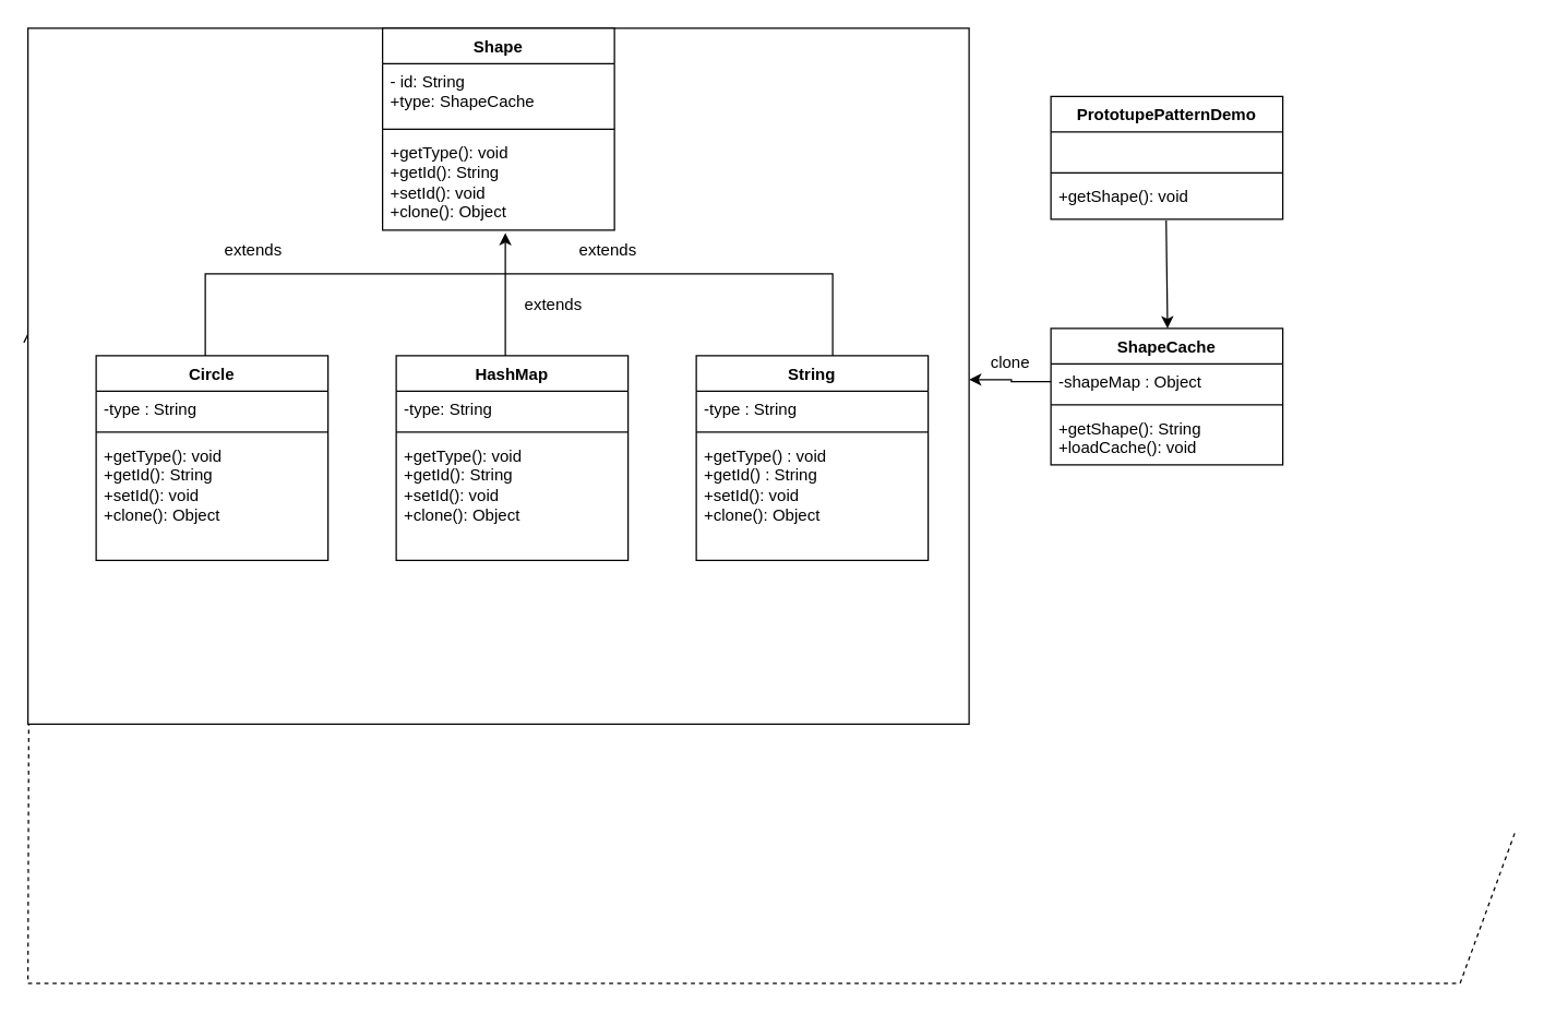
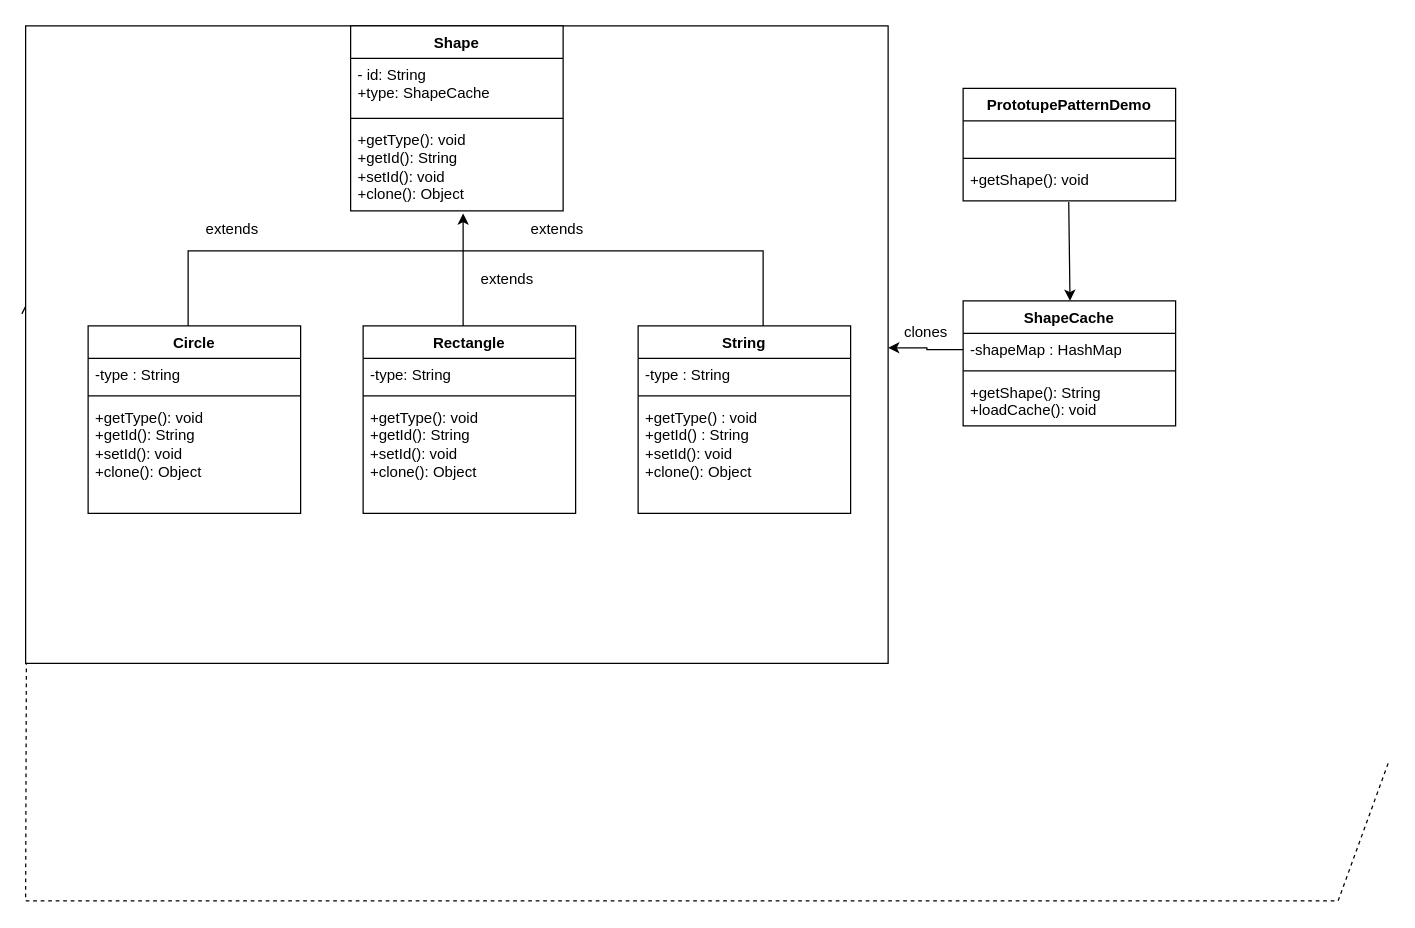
  <mxCell id="0" />
  <mxCell id="1" parent="0" />
  <mxCell id="2" value="&lt;br&gt;" style="html=1;verticalAlign=bottom;endArrow=open;dashed=1;endSize=8;curved=0;rounded=0;exitX=0.5;exitY=1;exitDx=0;exitDy=0;entryX=0.322;entryY=1.004;entryDx=0;entryDy=0;entryPerimeter=0;" edge="1" parent="1"><mxGeometry relative="1" as="geometry"><mxPoint x="1110" y="610" as="sourcePoint" /><mxPoint x="21.52" y="240.32" as="targetPoint" /><Array as="points"><mxPoint x="1070" y="720" /><mxPoint x="20" y="720" /></Array></mxGeometry></mxCell>
  <mxCell id="3" value="" style="rounded=0;whiteSpace=wrap;html=1;movable=0;resizable=0;rotatable=0;deletable=0;editable=0;locked=1;connectable=0;" vertex="1" parent="1"><mxGeometry x="20" y="20" width="690" height="510" as="geometry" /></mxCell>
  <mxCell id="4" value="Shape" style="swimlane;align=center;verticalAlign=top;childLayout=stackLayout;horizontal=1;startSize=26;horizontalStack=0;resizeParent=1;resizeParentMax=0;resizeLast=0;collapsible=1;marginBottom=0;whiteSpace=wrap;html=1;" vertex="1" parent="1"><mxGeometry x="280" y="20" width="170" height="148" as="geometry"><mxRectangle x="130" y="130" width="100" height="30" as="alternateBounds" /></mxGeometry></mxCell>
  <mxCell id="5" value="- id: String&lt;br&gt;+type: ShapeCache" style="text;strokeColor=none;fillColor=none;align=left;verticalAlign=top;spacingLeft=4;spacingRight=4;overflow=hidden;rotatable=0;points=[[0,0.5],[1,0.5]];portConstraint=eastwest;whiteSpace=wrap;html=1;" vertex="1" parent="4"><mxGeometry y="26" width="170" height="44" as="geometry" /></mxCell>
  <mxCell id="6" value="" style="line;strokeWidth=1;fillColor=none;align=left;verticalAlign=middle;spacingTop=-1;spacingLeft=3;spacingRight=3;rotatable=0;labelPosition=right;points=[];portConstraint=eastwest;strokeColor=inherit;" vertex="1" parent="4"><mxGeometry y="70" width="170" height="8" as="geometry" /></mxCell>
  <mxCell id="7" value="+getType(): void&lt;br&gt;+getId(): String&lt;br&gt;+setId(): void&lt;br&gt;+clone(): Object" style="text;strokeColor=none;fillColor=none;align=left;verticalAlign=top;spacingLeft=4;spacingRight=4;overflow=hidden;rotatable=0;points=[[0,0.5],[1,0.5]];portConstraint=eastwest;whiteSpace=wrap;html=1;" vertex="1" parent="4"><mxGeometry y="78" width="170" height="70" as="geometry" /></mxCell>
  <mxCell id="8" value="Circle" style="swimlane;align=center;verticalAlign=top;childLayout=stackLayout;horizontal=1;startSize=26;horizontalStack=0;resizeParent=1;resizeParentMax=0;resizeLast=0;collapsible=1;marginBottom=0;whiteSpace=wrap;html=1;" vertex="1" parent="1"><mxGeometry x="70" y="260" width="170" height="150" as="geometry"><mxRectangle x="130" y="130" width="100" height="30" as="alternateBounds" /></mxGeometry></mxCell>
  <mxCell id="9" value="-type : String" style="text;strokeColor=none;fillColor=none;align=left;verticalAlign=top;spacingLeft=4;spacingRight=4;overflow=hidden;rotatable=0;points=[[0,0.5],[1,0.5]];portConstraint=eastwest;whiteSpace=wrap;html=1;" vertex="1" parent="8"><mxGeometry y="26" width="170" height="26" as="geometry" /></mxCell>
  <mxCell id="10" value="" style="line;strokeWidth=1;fillColor=none;align=left;verticalAlign=middle;spacingTop=-1;spacingLeft=3;spacingRight=3;rotatable=0;labelPosition=right;points=[];portConstraint=eastwest;strokeColor=inherit;" vertex="1" parent="8"><mxGeometry y="52" width="170" height="8" as="geometry" /></mxCell>
  <mxCell id="11" value="+getType(): void&lt;br&gt;+getId(): String&lt;br&gt;+setId(): void&lt;br&gt;+clone(): Object" style="text;strokeColor=none;fillColor=none;align=left;verticalAlign=top;spacingLeft=4;spacingRight=4;overflow=hidden;rotatable=0;points=[[0,0.5],[1,0.5]];portConstraint=eastwest;whiteSpace=wrap;html=1;" vertex="1" parent="8"><mxGeometry y="60" width="170" height="90" as="geometry" /></mxCell>
- <mxCell id="12" value="HashMap" style="swimlane;align=center;verticalAlign=top;childLayout=stackLayout;horizontal=1;startSize=26;horizontalStack=0;resizeParent=1;resizeParentMax=0;resizeLast=0;collapsible=1;marginBottom=0;whiteSpace=wrap;html=1;" vertex="1" parent="1"><mxGeometry x="290" y="260" width="170" height="150" as="geometry"><mxRectangle x="130" y="130" width="100" height="30" as="alternateBounds" /></mxGeometry></mxCell>
+ <mxCell id="12" value="Rectangle" style="swimlane;align=center;verticalAlign=top;childLayout=stackLayout;horizontal=1;startSize=26;horizontalStack=0;resizeParent=1;resizeParentMax=0;resizeLast=0;collapsible=1;marginBottom=0;whiteSpace=wrap;html=1;" vertex="1" parent="1"><mxGeometry x="290" y="260" width="170" height="150" as="geometry"><mxRectangle x="130" y="130" width="100" height="30" as="alternateBounds" /></mxGeometry></mxCell>
  <mxCell id="13" value="-type: String" style="text;strokeColor=none;fillColor=none;align=left;verticalAlign=top;spacingLeft=4;spacingRight=4;overflow=hidden;rotatable=0;points=[[0,0.5],[1,0.5]];portConstraint=eastwest;whiteSpace=wrap;html=1;" vertex="1" parent="12"><mxGeometry y="26" width="170" height="26" as="geometry" /></mxCell>
  <mxCell id="14" value="" style="line;strokeWidth=1;fillColor=none;align=left;verticalAlign=middle;spacingTop=-1;spacingLeft=3;spacingRight=3;rotatable=0;labelPosition=right;points=[];portConstraint=eastwest;strokeColor=inherit;" vertex="1" parent="12"><mxGeometry y="52" width="170" height="8" as="geometry" /></mxCell>
  <mxCell id="15" value="+getType(): void&lt;br&gt;+getId(): String&lt;br&gt;+setId(): void&lt;br&gt;+clone(): Object" style="text;strokeColor=none;fillColor=none;align=left;verticalAlign=top;spacingLeft=4;spacingRight=4;overflow=hidden;rotatable=0;points=[[0,0.5],[1,0.5]];portConstraint=eastwest;whiteSpace=wrap;html=1;" vertex="1" parent="12"><mxGeometry y="60" width="170" height="90" as="geometry" /></mxCell>
  <mxCell id="16" value="String" style="swimlane;align=center;verticalAlign=top;childLayout=stackLayout;horizontal=1;startSize=26;horizontalStack=0;resizeParent=1;resizeParentMax=0;resizeLast=0;collapsible=1;marginBottom=0;whiteSpace=wrap;html=1;" vertex="1" parent="1"><mxGeometry x="510" y="260" width="170" height="150" as="geometry"><mxRectangle x="130" y="130" width="100" height="30" as="alternateBounds" /></mxGeometry></mxCell>
  <mxCell id="17" value="-type : String" style="text;strokeColor=none;fillColor=none;align=left;verticalAlign=top;spacingLeft=4;spacingRight=4;overflow=hidden;rotatable=0;points=[[0,0.5],[1,0.5]];portConstraint=eastwest;whiteSpace=wrap;html=1;" vertex="1" parent="16"><mxGeometry y="26" width="170" height="26" as="geometry" /></mxCell>
  <mxCell id="18" value="" style="line;strokeWidth=1;fillColor=none;align=left;verticalAlign=middle;spacingTop=-1;spacingLeft=3;spacingRight=3;rotatable=0;labelPosition=right;points=[];portConstraint=eastwest;strokeColor=inherit;" vertex="1" parent="16"><mxGeometry y="52" width="170" height="8" as="geometry" /></mxCell>
  <mxCell id="19" value="+getType() : void&lt;br&gt;+getId() : String&lt;br&gt;+setId(): void&lt;br&gt;+clone(): Object" style="text;strokeColor=none;fillColor=none;align=left;verticalAlign=top;spacingLeft=4;spacingRight=4;overflow=hidden;rotatable=0;points=[[0,0.5],[1,0.5]];portConstraint=eastwest;whiteSpace=wrap;html=1;" vertex="1" parent="16"><mxGeometry y="60" width="170" height="90" as="geometry" /></mxCell>
  <mxCell id="20" value="PrototupePatternDemo" style="swimlane;align=center;verticalAlign=top;childLayout=stackLayout;horizontal=1;startSize=26;horizontalStack=0;resizeParent=1;resizeParentMax=0;resizeLast=0;collapsible=1;marginBottom=0;whiteSpace=wrap;html=1;" vertex="1" parent="1"><mxGeometry x="770" y="70" width="170" height="90" as="geometry"><mxRectangle x="130" y="130" width="100" height="30" as="alternateBounds" /></mxGeometry></mxCell>
  <mxCell id="21" value="&lt;br&gt;" style="text;strokeColor=none;fillColor=none;align=left;verticalAlign=top;spacingLeft=4;spacingRight=4;overflow=hidden;rotatable=0;points=[[0,0.5],[1,0.5]];portConstraint=eastwest;whiteSpace=wrap;html=1;" vertex="1" parent="20"><mxGeometry y="26" width="170" height="26" as="geometry" /></mxCell>
  <mxCell id="22" value="" style="line;strokeWidth=1;fillColor=none;align=left;verticalAlign=middle;spacingTop=-1;spacingLeft=3;spacingRight=3;rotatable=0;labelPosition=right;points=[];portConstraint=eastwest;strokeColor=inherit;" vertex="1" parent="20"><mxGeometry y="52" width="170" height="8" as="geometry" /></mxCell>
  <mxCell id="23" value="+getShape(): void&lt;br&gt;" style="text;strokeColor=none;fillColor=none;align=left;verticalAlign=top;spacingLeft=4;spacingRight=4;overflow=hidden;rotatable=0;points=[[0,0.5],[1,0.5]];portConstraint=eastwest;whiteSpace=wrap;html=1;" vertex="1" parent="20"><mxGeometry y="60" width="170" height="30" as="geometry" /></mxCell>
  <mxCell id="24" value="ShapeCache" style="swimlane;align=center;verticalAlign=top;childLayout=stackLayout;horizontal=1;startSize=26;horizontalStack=0;resizeParent=1;resizeParentMax=0;resizeLast=0;collapsible=1;marginBottom=0;whiteSpace=wrap;html=1;" vertex="1" parent="1"><mxGeometry x="770" y="240" width="170" height="100" as="geometry"><mxRectangle x="130" y="130" width="100" height="30" as="alternateBounds" /></mxGeometry></mxCell>
- <mxCell id="25" value="-shapeMap : Object" style="text;strokeColor=none;fillColor=none;align=left;verticalAlign=top;spacingLeft=4;spacingRight=4;overflow=hidden;rotatable=0;points=[[0,0.5],[1,0.5]];portConstraint=eastwest;whiteSpace=wrap;html=1;" vertex="1" parent="24"><mxGeometry y="26" width="170" height="26" as="geometry" /></mxCell>
+ <mxCell id="25" value="-shapeMap : HashMap" style="text;strokeColor=none;fillColor=none;align=left;verticalAlign=top;spacingLeft=4;spacingRight=4;overflow=hidden;rotatable=0;points=[[0,0.5],[1,0.5]];portConstraint=eastwest;whiteSpace=wrap;html=1;" vertex="1" parent="24"><mxGeometry y="26" width="170" height="26" as="geometry" /></mxCell>
  <mxCell id="26" value="" style="line;strokeWidth=1;fillColor=none;align=left;verticalAlign=middle;spacingTop=-1;spacingLeft=3;spacingRight=3;rotatable=0;labelPosition=right;points=[];portConstraint=eastwest;strokeColor=inherit;" vertex="1" parent="24"><mxGeometry y="52" width="170" height="8" as="geometry" /></mxCell>
  <mxCell id="27" value="+getShape(): String&lt;br&gt;+loadCache(): void" style="text;strokeColor=none;fillColor=none;align=left;verticalAlign=top;spacingLeft=4;spacingRight=4;overflow=hidden;rotatable=0;points=[[0,0.5],[1,0.5]];portConstraint=eastwest;whiteSpace=wrap;html=1;" vertex="1" parent="24"><mxGeometry y="60" width="170" height="40" as="geometry" /></mxCell>
  <mxCell id="28" style="edgeStyle=orthogonalEdgeStyle;rounded=0;orthogonalLoop=1;jettySize=auto;html=1;exitX=0;exitY=0.5;exitDx=0;exitDy=0;entryX=1;entryY=0.75;entryDx=0;entryDy=0;" edge="1" parent="1" source="25"><mxGeometry relative="1" as="geometry"><mxPoint x="710" y="277.5" as="targetPoint" /><Array as="points"><mxPoint x="741" y="279" /><mxPoint x="741" y="278" /></Array></mxGeometry></mxCell>
  <mxCell id="29" value="" style="endArrow=classic;html=1;rounded=0;entryX=0.359;entryY=0;entryDx=0;entryDy=0;entryPerimeter=0;exitX=0.353;exitY=1.033;exitDx=0;exitDy=0;exitPerimeter=0;" edge="1" parent="1"><mxGeometry width="50" height="50" relative="1" as="geometry"><mxPoint x="854.49" y="160.99" as="sourcePoint" /><mxPoint x="855.51" y="240" as="targetPoint" /></mxGeometry></mxCell>
- <mxCell id="30" value="clone" style="text;html=1;align=center;verticalAlign=middle;resizable=0;points=[];autosize=1;strokeColor=none;fillColor=none;" vertex="1" parent="1"><mxGeometry x="710" y="250" width="60" height="30" as="geometry" /></mxCell>
+ <mxCell id="30" value="clones" style="text;html=1;align=center;verticalAlign=middle;resizable=0;points=[];autosize=1;strokeColor=none;fillColor=none;" vertex="1" parent="1"><mxGeometry x="710" y="250" width="60" height="30" as="geometry" /></mxCell>
  <mxCell id="31" value="" style="endArrow=none;html=1;rounded=0;" edge="1" parent="1"><mxGeometry width="50" height="50" relative="1" as="geometry"><mxPoint x="150" y="260" as="sourcePoint" /><mxPoint x="610" y="260" as="targetPoint" /><Array as="points"><mxPoint x="150" y="200" /><mxPoint x="610" y="200" /></Array></mxGeometry></mxCell>
  <mxCell id="32" value="" style="endArrow=none;html=1;rounded=0;" edge="1" parent="1"><mxGeometry width="50" height="50" relative="1" as="geometry"><mxPoint x="370" y="260" as="sourcePoint" /><mxPoint x="370" y="200" as="targetPoint" /></mxGeometry></mxCell>
  <mxCell id="33" value="" style="endArrow=classic;html=1;rounded=0;" edge="1" parent="1"><mxGeometry width="50" height="50" relative="1" as="geometry"><mxPoint x="370" y="200" as="sourcePoint" /><mxPoint x="370" y="170" as="targetPoint" /></mxGeometry></mxCell>
  <mxCell id="34" value="extends" style="text;html=1;align=center;verticalAlign=middle;resizable=0;points=[];autosize=1;strokeColor=none;fillColor=none;" vertex="1" parent="1"><mxGeometry x="370" y="208" width="70" height="30" as="geometry" /></mxCell>
  <mxCell id="35" value="extends" style="text;html=1;align=center;verticalAlign=middle;resizable=0;points=[];autosize=1;strokeColor=none;fillColor=none;" vertex="1" parent="1"><mxGeometry x="150" y="168" width="70" height="30" as="geometry" /></mxCell>
  <mxCell id="36" value="extends" style="text;html=1;align=center;verticalAlign=middle;resizable=0;points=[];autosize=1;strokeColor=none;fillColor=none;" vertex="1" parent="1"><mxGeometry x="410" y="168" width="70" height="30" as="geometry" /></mxCell>
